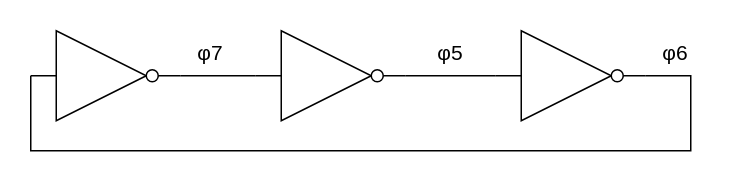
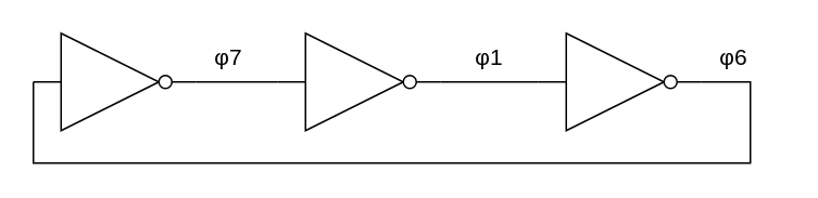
  <mxCell id="0" />
  <mxCell id="1" parent="0" />
  <mxCell id="2" value="" style="verticalLabelPosition=bottom;shadow=0;dashed=0;align=center;html=1;verticalAlign=top;shape=mxgraph.electrical.logic_gates.inverter_2" vertex="1" parent="1"><mxGeometry x="20" y="20" width="100" height="60" as="geometry" /></mxCell>
  <mxCell id="3" value="" style="verticalLabelPosition=bottom;shadow=0;dashed=0;align=center;html=1;verticalAlign=top;shape=mxgraph.electrical.logic_gates.inverter_2" vertex="1" parent="1"><mxGeometry x="170" y="20" width="100" height="60" as="geometry" /></mxCell>
  <mxCell id="4" value="" style="verticalLabelPosition=bottom;shadow=0;dashed=0;align=center;html=1;verticalAlign=top;shape=mxgraph.electrical.logic_gates.inverter_2" vertex="1" parent="1"><mxGeometry x="330" y="20" width="100" height="60" as="geometry" /></mxCell>
  <mxCell id="5" value="" style="endArrow=none;html=1;rounded=0;exitX=1;exitY=0.5;exitDx=0;exitDy=0;exitPerimeter=0;entryX=0;entryY=0.5;entryDx=0;entryDy=0;entryPerimeter=0;" edge="1" parent="1" source="2" target="3"><mxGeometry width="50" height="50" relative="1" as="geometry"><mxPoint x="210" y="180" as="sourcePoint" /><mxPoint x="260" y="130" as="targetPoint" /></mxGeometry></mxCell>
  <mxCell id="6" value="" style="endArrow=none;html=1;rounded=0;entryX=0;entryY=0.5;entryDx=0;entryDy=0;entryPerimeter=0;" edge="1" parent="1" target="4"><mxGeometry width="50" height="50" relative="1" as="geometry"><mxPoint x="270" y="50" as="sourcePoint" /><mxPoint x="320" y="50" as="targetPoint" /></mxGeometry></mxCell>
  <mxCell id="7" value="" style="endArrow=none;html=1;rounded=0;entryX=1;entryY=0.5;entryDx=0;entryDy=0;entryPerimeter=0;exitX=0;exitY=0.5;exitDx=0;exitDy=0;exitPerimeter=0;" edge="1" parent="1" source="2" target="4"><mxGeometry width="50" height="50" relative="1" as="geometry"><mxPoint x="120" y="150" as="sourcePoint" /><mxPoint x="240" y="-10" as="targetPoint" /><Array as="points"><mxPoint x="20" y="100" /><mxPoint x="460" y="100" /><mxPoint x="460" y="50" /></Array></mxGeometry></mxCell>
  <mxCell id="8" value="&lt;font style=&quot;font-size: 14px;&quot;&gt;φ7&lt;/font&gt;" style="text;html=1;align=center;verticalAlign=middle;whiteSpace=wrap;rounded=0;" vertex="1" parent="1"><mxGeometry x="110" y="20" width="60" height="30" as="geometry" /></mxCell>
- <mxCell id="9" value="&lt;font style=&quot;font-size: 14px;&quot;&gt;φ5&lt;/font&gt;" style="text;html=1;align=center;verticalAlign=middle;whiteSpace=wrap;rounded=0;" vertex="1" parent="1"><mxGeometry x="270" y="20" width="60" height="30" as="geometry" /></mxCell>
+ <mxCell id="9" value="&lt;font style=&quot;font-size: 14px;&quot;&gt;φ1&lt;/font&gt;" style="text;html=1;align=center;verticalAlign=middle;whiteSpace=wrap;rounded=0;" vertex="1" parent="1"><mxGeometry x="270" y="20" width="60" height="30" as="geometry" /></mxCell>
  <mxCell id="10" value="&lt;font style=&quot;font-size: 14px;&quot;&gt;φ6&lt;/font&gt;" style="text;html=1;align=center;verticalAlign=middle;whiteSpace=wrap;rounded=0;" vertex="1" parent="1"><mxGeometry x="420" y="20" width="60" height="30" as="geometry" /></mxCell>
